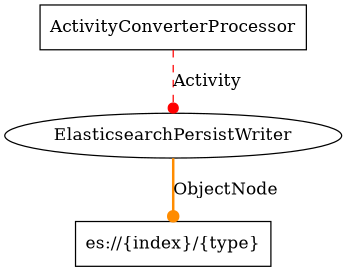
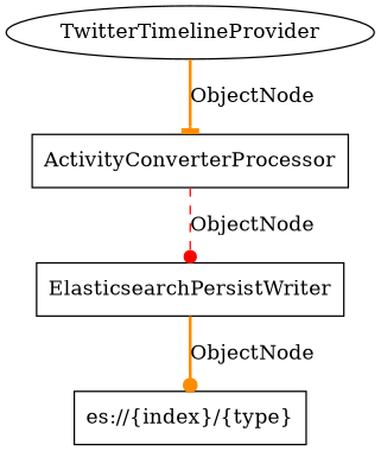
  digraph {
    node [shape=ellipse]
    edge [arrowhead=dot color=darkorange style=bold]
+   n1 [label=TwitterTimelineProvider]
    n2 [label=ActivityConverterProcessor shape=box]
-   n3 [label=ElasticsearchPersistWriter]
+   n3 [label=ElasticsearchPersistWriter shape=box]
    n4 [label="es://{index}/{type}" shape=box]
-   n2 -> n3 [color=red label=Activity style=dashed]
+   n1 -> n2 [arrowhead=tee label=ObjectNode]
+   n2 -> n3 [color=red label=ObjectNode style=dashed]
    n3 -> n4 [label=ObjectNode]
  }
